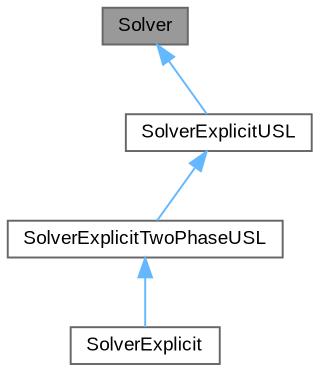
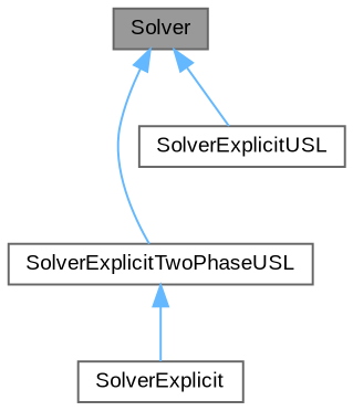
  digraph {
    fontname="Liberation Sans"
    node [color=gray40 fillcolor=white fontname="Liberation Sans" fontsize=10 shape=box style=filled]
    edge [color=steelblue1 dir=back fontname="Liberation Sans" fontsize=10 labelfontname=Helvetica labelfontsize=10 style=solid]
    n1 [fillcolor=grey60 fontcolor=black height=0.2 label=Solver width=0.4]
    n2 [height=0.2 label=SolverExplicitTwoPhaseUSL width=0.4]
    n3 [height=0.2 label=SolverExplicitUSL width=0.4]
    n4 [height=0.2 label=SolverExplicit width=0.4]
-   n3 -> n2
+   n1 -> n2
    n1 -> n3
    n2 -> n4
  }
